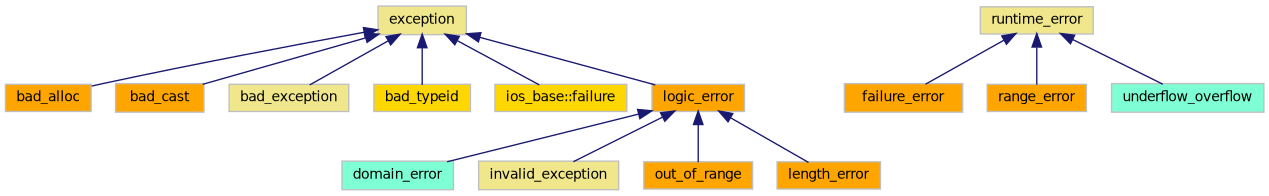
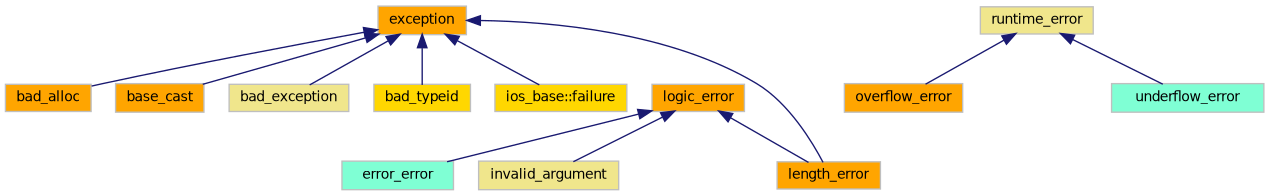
  digraph {
    rankdir=TB
    node [color=grey75 fillcolor=orange fontname=Helvetica fontsize=10 shape=record style=filled]
    edge [color=midnightblue dir=back fontname=Helvetica fontsize=10 labelfontname=Helvetica labelfontsize=10 style=solid]
-   n1 [fillcolor=khaki height=0.2 label=exception width=0.4]
+   n1 [height=0.2 label=exception width=0.4]
    n2 [height=0.2 label=bad_alloc width=0.4]
-   n3 [height=0.2 label=bad_cast width=0.4]
+   n3 [height=0.2 label=base_cast width=0.4]
    n4 [fillcolor=khaki height=0.2 label=bad_exception width=0.4]
    n5 [fillcolor=gold height=0.2 label=bad_typeid width=0.4]
    n6 [fillcolor=gold height=0.2 label="ios_base::failure" width=0.4]
    n7 [height=0.2 label=logic_error width=0.4]
-   n8 [fillcolor=aquamarine height=0.2 label=domain_error width=0.4]
-   n9 [fillcolor=khaki height=0.2 label=invalid_exception width=0.4]
+   n8 [fillcolor=aquamarine height=0.2 label=error_error width=0.4]
+   n9 [fillcolor=khaki height=0.2 label=invalid_argument width=0.4]
    n10 [height=0.2 label=length_error width=0.4]
-   n11 [height=0.2 label=out_of_range width=0.4]
    n12 [fillcolor=khaki height=0.2 label=runtime_error width=0.4]
-   n13 [height=0.2 label=failure_error width=0.4]
-   n14 [height=0.2 label=range_error width=0.4]
-   n15 [fillcolor=aquamarine height=0.2 label=underflow_overflow width=0.4]
+   n13 [height=0.2 label=overflow_error width=0.4]
+   n15 [fillcolor=aquamarine height=0.2 label=underflow_error width=0.4]
    n1 -> n2
    n1 -> n3
    n1 -> n4
    n1 -> n5
    n1 -> n6
-   n1 -> n7
+   n1 -> n10
    n7 -> n8
    n7 -> n9
    n7 -> n10
-   n7 -> n11
    n12 -> n13
-   n12 -> n14
    n12 -> n15
  }
